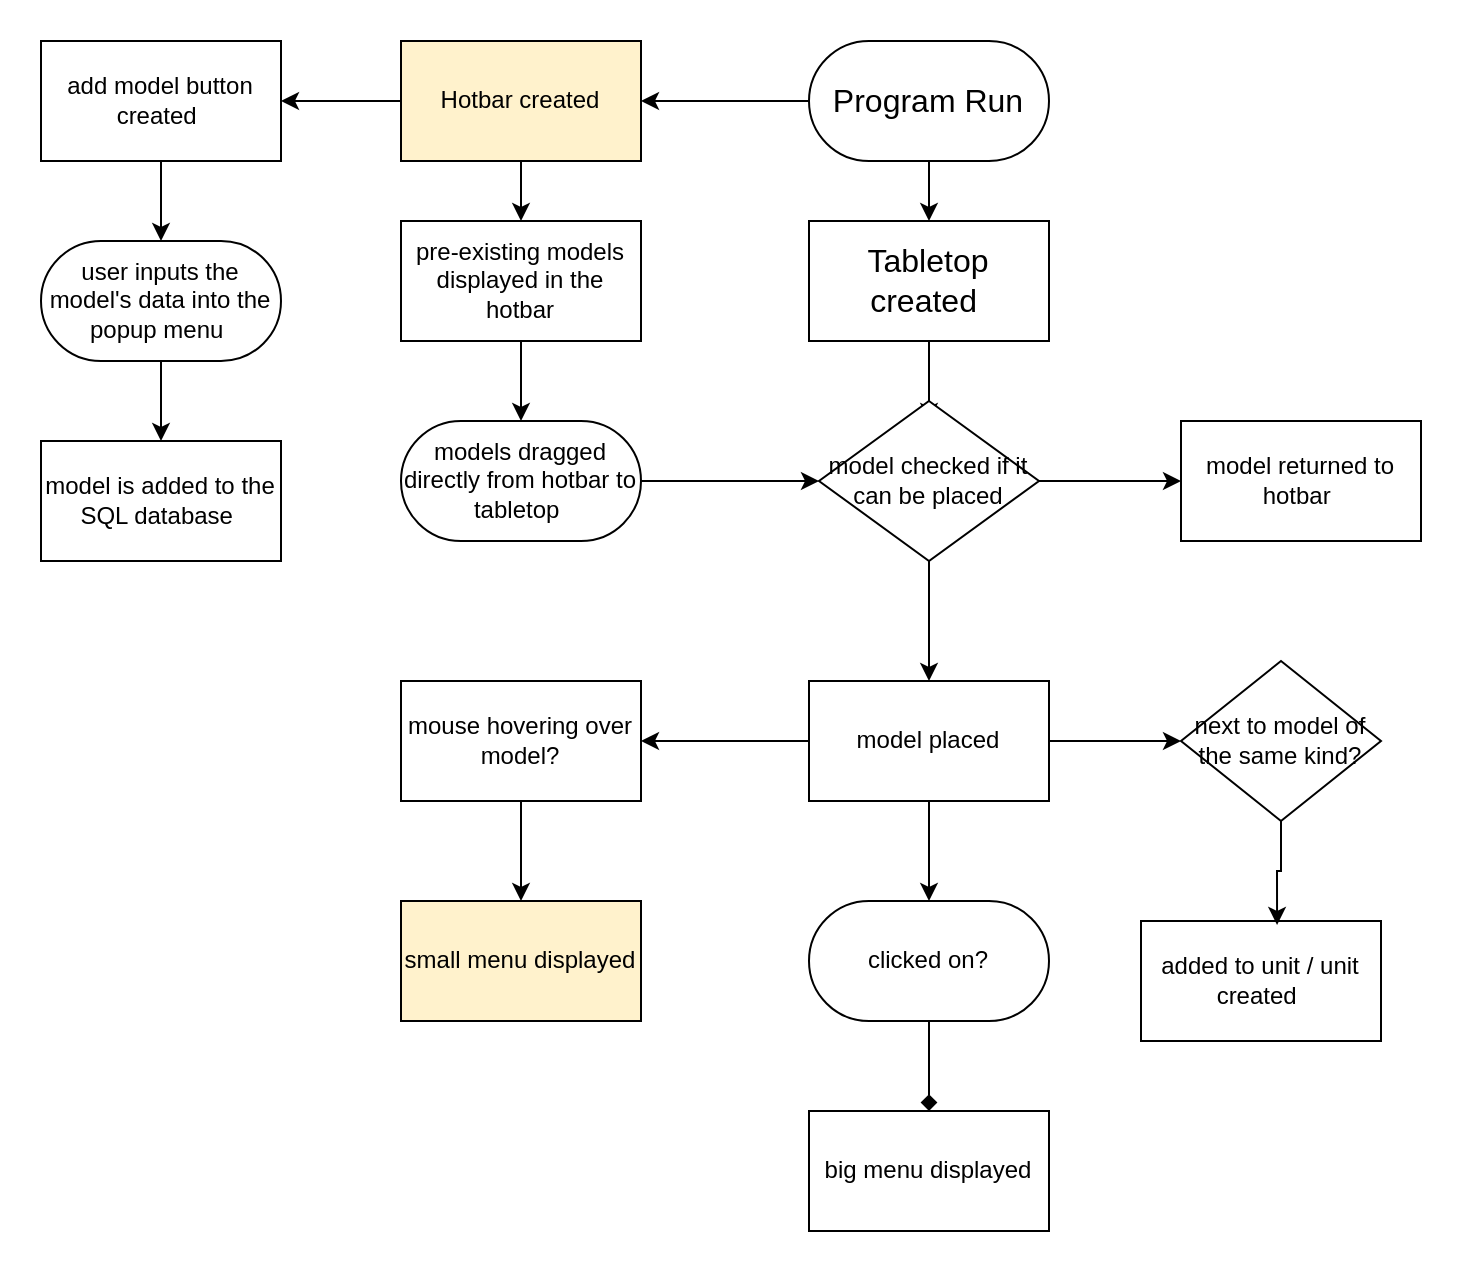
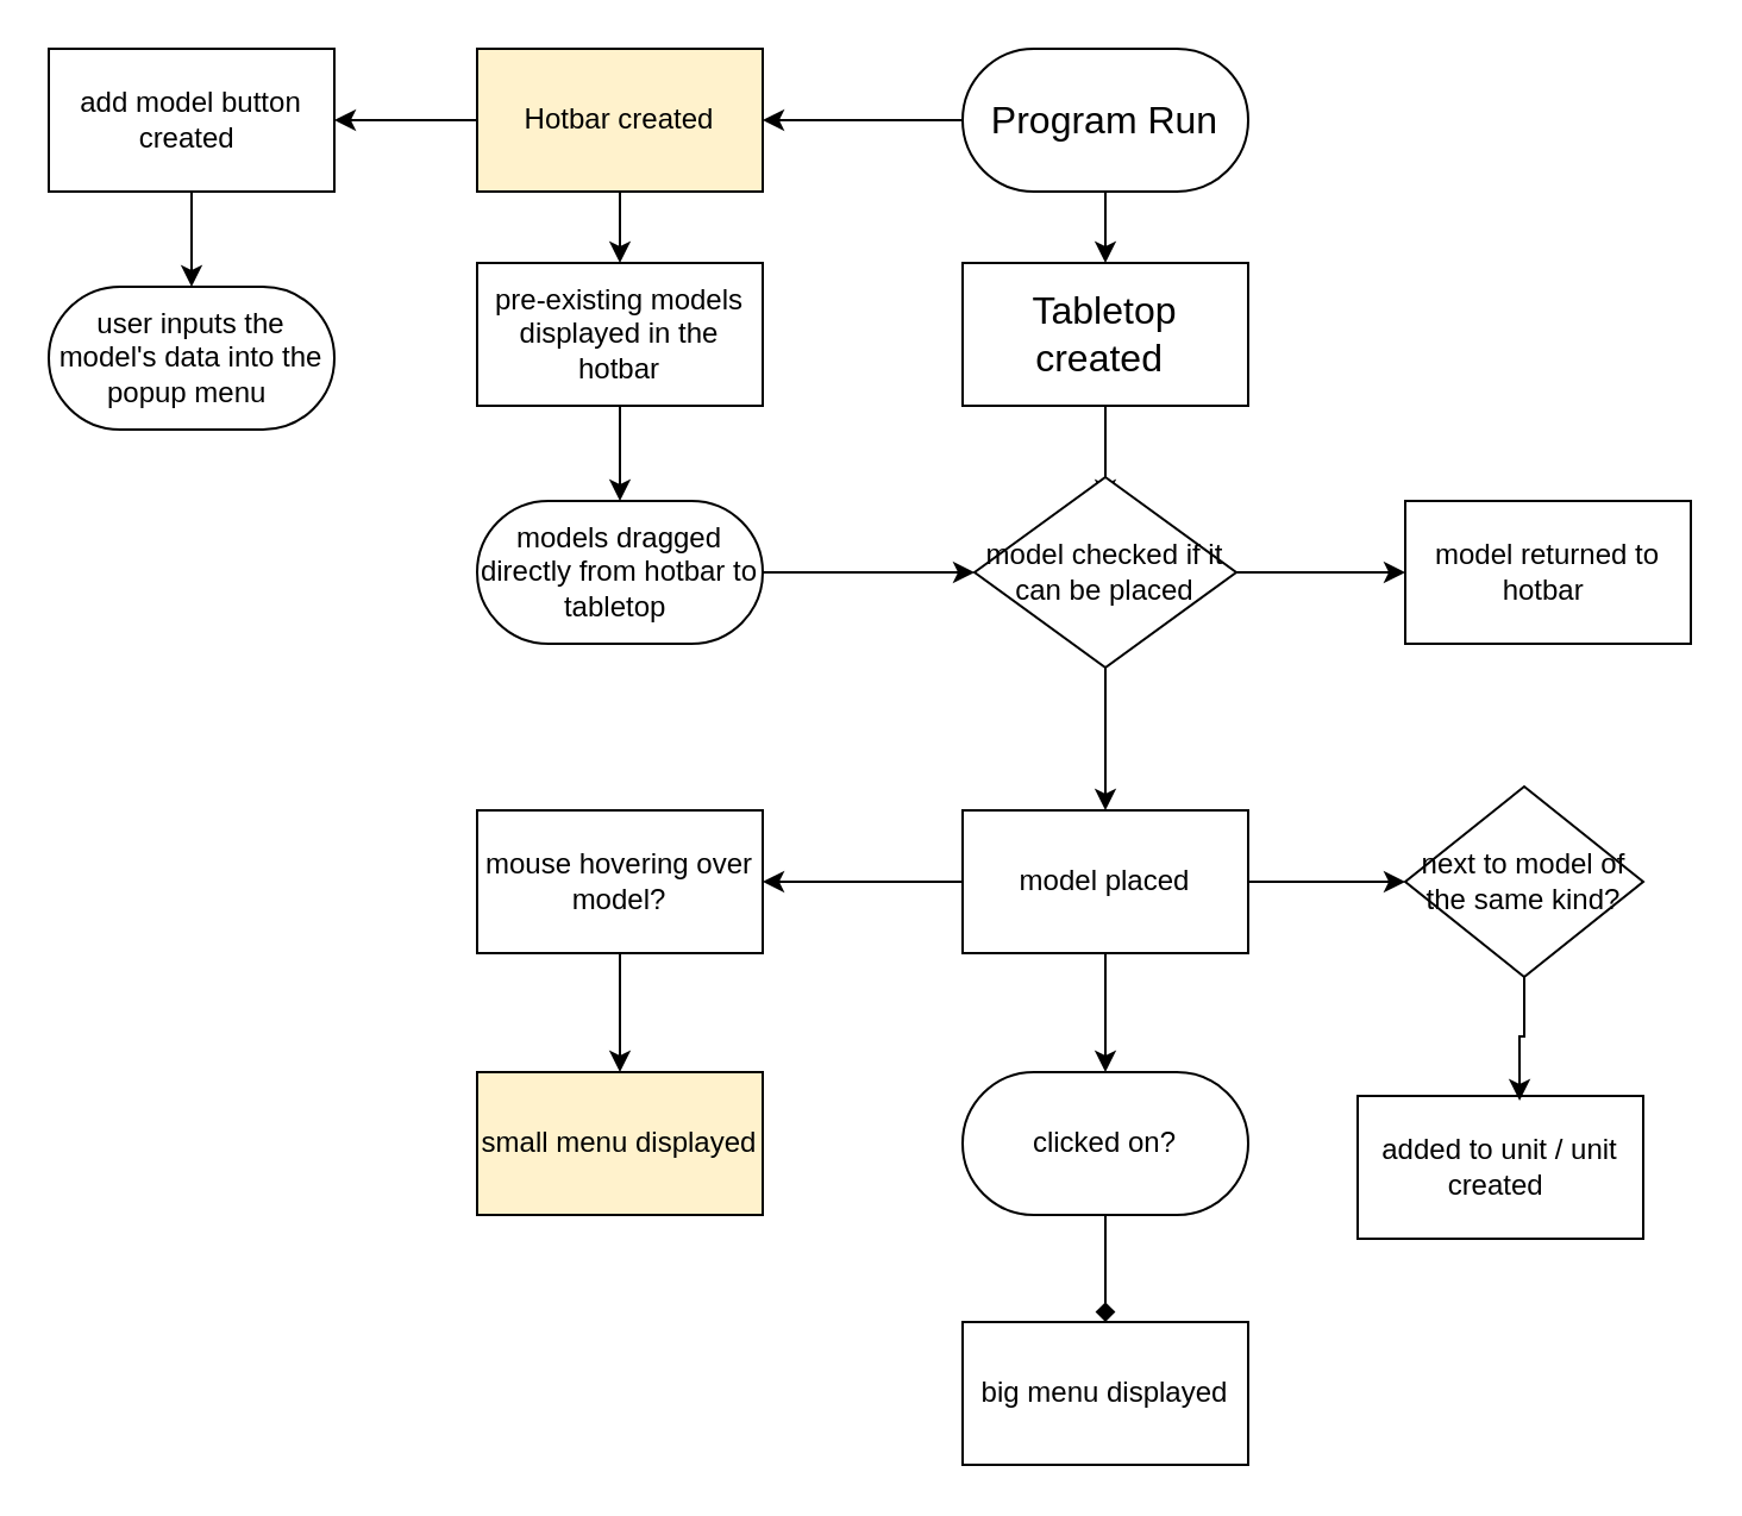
  <mxCell id="0" />
  <mxCell id="1" parent="0" />
  <mxCell id="2" style="edgeStyle=orthogonalEdgeStyle;rounded=0;orthogonalLoop=1;jettySize=auto;html=1;entryX=0.5;entryY=0;entryDx=0;entryDy=0;" edge="1" parent="1" source="3"><mxGeometry relative="1" as="geometry"><mxPoint x="464" y="210" as="targetPoint" /></mxGeometry></mxCell>
  <mxCell id="3" value="&lt;font size=&quot;3&quot;&gt;Tabletop created&amp;nbsp;&lt;/font&gt;" style="rounded=0;whiteSpace=wrap;html=1;" parent="1" vertex="1"><mxGeometry x="404" y="110" width="120" height="60" as="geometry" /></mxCell>
  <mxCell id="4" style="edgeStyle=orthogonalEdgeStyle;rounded=0;orthogonalLoop=1;jettySize=auto;html=1;" parent="1" source="6" target="3" edge="1"><mxGeometry relative="1" as="geometry" /></mxCell>
  <mxCell id="5" style="edgeStyle=orthogonalEdgeStyle;rounded=0;orthogonalLoop=1;jettySize=auto;html=1;entryX=1;entryY=0.5;entryDx=0;entryDy=0;" edge="1" parent="1" source="6" target="9"><mxGeometry relative="1" as="geometry" /></mxCell>
  <mxCell id="6" value="&lt;font size=&quot;3&quot;&gt;Program Run&lt;/font&gt;" style="rounded=1;whiteSpace=wrap;html=1;arcSize=50;" parent="1" vertex="1"><mxGeometry x="404" y="20" width="120" height="60" as="geometry" /></mxCell>
  <mxCell id="7" style="edgeStyle=orthogonalEdgeStyle;rounded=0;orthogonalLoop=1;jettySize=auto;html=1;entryX=1;entryY=0.5;entryDx=0;entryDy=0;" edge="1" parent="1" source="9" target="11"><mxGeometry relative="1" as="geometry" /></mxCell>
  <mxCell id="8" style="edgeStyle=orthogonalEdgeStyle;rounded=0;orthogonalLoop=1;jettySize=auto;html=1;entryX=0.5;entryY=0;entryDx=0;entryDy=0;" edge="1" parent="1" source="9" target="12"><mxGeometry relative="1" as="geometry" /></mxCell>
  <mxCell id="9" value="Hotbar created" style="rounded=0;whiteSpace=wrap;html=1;fillColor=#fff2cc;" vertex="1" parent="1"><mxGeometry x="200" y="20" width="120" height="60" as="geometry" /></mxCell>
  <mxCell id="10" style="edgeStyle=orthogonalEdgeStyle;rounded=0;orthogonalLoop=1;jettySize=auto;html=1;entryX=0.5;entryY=0;entryDx=0;entryDy=0;" edge="1" parent="1" source="11"><mxGeometry relative="1" as="geometry"><mxPoint x="80" y="120" as="targetPoint" /></mxGeometry></mxCell>
  <mxCell id="11" value="add model button created&amp;nbsp;" style="rounded=0;whiteSpace=wrap;html=1;" vertex="1" parent="1"><mxGeometry x="20" y="20" width="120" height="60" as="geometry" /></mxCell>
  <mxCell id="12" value="pre-existing models displayed in the hotbar" style="rounded=0;whiteSpace=wrap;html=1;" vertex="1" parent="1"><mxGeometry x="200" y="110" width="120" height="60" as="geometry" /></mxCell>
  <mxCell id="13" style="edgeStyle=orthogonalEdgeStyle;rounded=0;orthogonalLoop=1;jettySize=auto;html=1;entryX=0.5;entryY=0;entryDx=0;entryDy=0;" edge="1" parent="1" source="12" target="15"><mxGeometry relative="1" as="geometry"><mxPoint x="253.04" y="213" as="targetPoint" /></mxGeometry></mxCell>
  <mxCell id="14" style="edgeStyle=orthogonalEdgeStyle;rounded=0;orthogonalLoop=1;jettySize=auto;html=1;entryX=0;entryY=0.5;entryDx=0;entryDy=0;" edge="1" parent="1" source="15" target="18"><mxGeometry relative="1" as="geometry"><mxPoint x="404" y="240" as="targetPoint" /></mxGeometry></mxCell>
  <mxCell id="15" value="models dragged directly from hotbar to tabletop&amp;nbsp;" style="rounded=1;whiteSpace=wrap;html=1;arcSize=50;" vertex="1" parent="1"><mxGeometry x="200" y="210" width="120" height="60" as="geometry" /></mxCell>
  <mxCell id="16" style="edgeStyle=orthogonalEdgeStyle;rounded=0;orthogonalLoop=1;jettySize=auto;html=1;entryX=0.5;entryY=0;entryDx=0;entryDy=0;" edge="1" parent="1" source="18" target="25"><mxGeometry relative="1" as="geometry" /></mxCell>
  <mxCell id="17" style="edgeStyle=orthogonalEdgeStyle;rounded=0;orthogonalLoop=1;jettySize=auto;html=1;entryX=0;entryY=0.5;entryDx=0;entryDy=0;" edge="1" parent="1" source="18" target="26"><mxGeometry relative="1" as="geometry" /></mxCell>
  <mxCell id="18" value="model checked if it can be placed" style="rhombus;whiteSpace=wrap;html=1;" vertex="1" parent="1"><mxGeometry x="409" y="200" width="110" height="80" as="geometry" /></mxCell>
- <mxCell id="19" style="edgeStyle=orthogonalEdgeStyle;rounded=0;orthogonalLoop=1;jettySize=auto;html=1;entryX=0.5;entryY=0;entryDx=0;entryDy=0;" edge="1" parent="1" source="20" target="21"><mxGeometry relative="1" as="geometry" /></mxCell>
  <mxCell id="20" value="user inputs the model's data into the popup menu&amp;nbsp;" style="rounded=1;whiteSpace=wrap;html=1;arcSize=50;" vertex="1" parent="1"><mxGeometry x="20" y="120" width="120" height="60" as="geometry" /></mxCell>
- <mxCell id="21" value="model is added to the SQL database&amp;nbsp;" style="rounded=0;whiteSpace=wrap;html=1;" vertex="1" parent="1"><mxGeometry x="20" y="220" width="120" height="60" as="geometry" /></mxCell>
  <mxCell id="22" style="edgeStyle=orthogonalEdgeStyle;rounded=0;orthogonalLoop=1;jettySize=auto;html=1;entryX=1;entryY=0.5;entryDx=0;entryDy=0;" edge="1" parent="1" source="25" target="28"><mxGeometry relative="1" as="geometry" /></mxCell>
  <mxCell id="23" style="edgeStyle=orthogonalEdgeStyle;rounded=0;orthogonalLoop=1;jettySize=auto;html=1;entryX=0.5;entryY=0;entryDx=0;entryDy=0;" edge="1" parent="1" source="25" target="30"><mxGeometry relative="1" as="geometry" /></mxCell>
  <mxCell id="24" style="edgeStyle=orthogonalEdgeStyle;rounded=0;orthogonalLoop=1;jettySize=auto;html=1;" edge="1" parent="1" source="25" target="31"><mxGeometry relative="1" as="geometry" /></mxCell>
  <mxCell id="25" value="model placed" style="rounded=0;whiteSpace=wrap;html=1;" vertex="1" parent="1"><mxGeometry x="404" y="340" width="120" height="60" as="geometry" /></mxCell>
  <mxCell id="26" value="model returned to hotbar&amp;nbsp;" style="rounded=0;whiteSpace=wrap;html=1;" vertex="1" parent="1"><mxGeometry x="590" y="210" width="120" height="60" as="geometry" /></mxCell>
  <mxCell id="27" style="edgeStyle=orthogonalEdgeStyle;rounded=0;orthogonalLoop=1;jettySize=auto;html=1;entryX=0.5;entryY=0;entryDx=0;entryDy=0;" edge="1" parent="1" source="28" target="34"><mxGeometry relative="1" as="geometry" /></mxCell>
  <mxCell id="28" value="mouse hovering over model?" style="whiteSpace=wrap;html=1;arcSize=50;rounded=0;" vertex="1" parent="1"><mxGeometry x="200" y="340" width="120" height="60" as="geometry" /></mxCell>
  <mxCell id="29" style="edgeStyle=orthogonalEdgeStyle;rounded=0;orthogonalLoop=1;jettySize=auto;html=1;endArrow=diamond;" edge="1" parent="1" source="30" target="35"><mxGeometry relative="1" as="geometry" /></mxCell>
  <mxCell id="30" value="clicked on?" style="rounded=1;whiteSpace=wrap;html=1;arcSize=50;" vertex="1" parent="1"><mxGeometry x="404" y="450" width="120" height="60" as="geometry" /></mxCell>
  <mxCell id="31" value="next to model of the same kind?" style="rhombus;whiteSpace=wrap;html=1;" vertex="1" parent="1"><mxGeometry x="590" y="330" width="100" height="80" as="geometry" /></mxCell>
  <mxCell id="32" value="added to unit / unit created&amp;nbsp;" style="rounded=0;whiteSpace=wrap;html=1;" vertex="1" parent="1"><mxGeometry x="570" y="460" width="120" height="60" as="geometry" /></mxCell>
  <mxCell id="33" style="edgeStyle=orthogonalEdgeStyle;rounded=0;orthogonalLoop=1;jettySize=auto;html=1;entryX=0.567;entryY=0.033;entryDx=0;entryDy=0;entryPerimeter=0;" edge="1" parent="1" source="31" target="32"><mxGeometry relative="1" as="geometry" /></mxCell>
  <mxCell id="34" value="small menu displayed" style="rounded=0;whiteSpace=wrap;html=1;fillColor=#fff2cc;" vertex="1" parent="1"><mxGeometry x="200" y="450" width="120" height="60" as="geometry" /></mxCell>
  <mxCell id="35" value="big menu displayed" style="rounded=0;whiteSpace=wrap;html=1;" vertex="1" parent="1"><mxGeometry x="404" y="555" width="120" height="60" as="geometry" /></mxCell>
